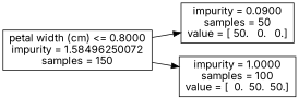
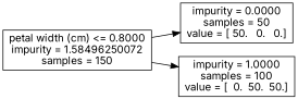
  digraph {
    rankdir=LR
    fontname=Inter
    node [shape=box fontname=Inter]
    edge [fontname=Inter]
    n1 [label="petal width (cm) <= 0.8000\nimpurity = 1.58496250072\nsamples = 150"]
-   n2 [label="impurity = 0.0900\nsamples = 50\nvalue = [ 50.   0.   0.]"]
+   n2 [label="impurity = 0.0000\nsamples = 50\nvalue = [ 50.   0.   0.]"]
    n3 [label="impurity = 1.0000\nsamples = 100\nvalue = [  0.  50.  50.]"]
    n1 -> n2
    n1 -> n3
  }
